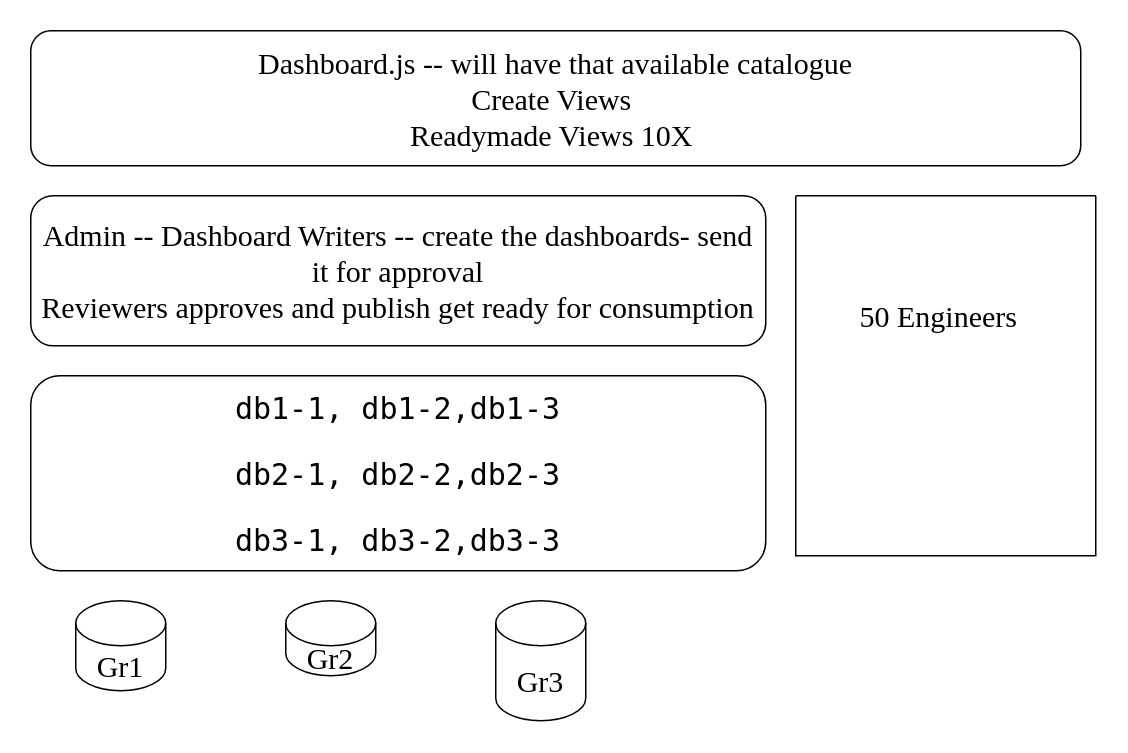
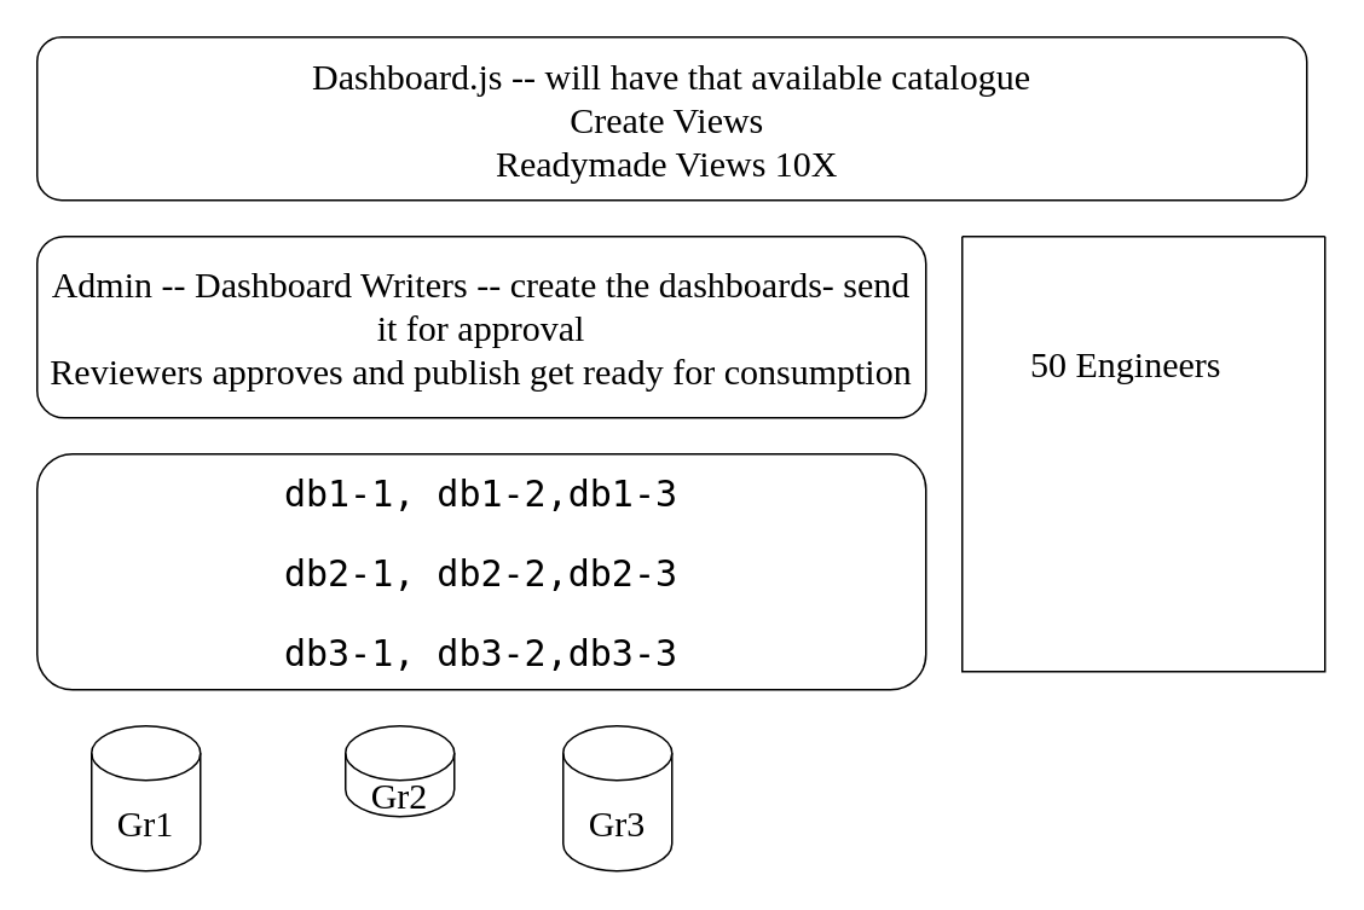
  <mxCell id="0" />
  <mxCell id="1" parent="0" />
- <mxCell id="2" value="Gr1" style="shape=cylinder3;whiteSpace=wrap;html=1;boundedLbl=1;backgroundOutline=1;size=15;hachureGap=4;fontFamily=Architects Daughter;fontSource=https%3A%2F%2Ffonts.googleapis.com%2Fcss%3Ffamily%3DArchitects%2BDaughter;fontSize=20;" vertex="1" parent="1"><mxGeometry x="50" y="400" width="60" height="60" as="geometry" /></mxCell>
+ <mxCell id="2" value="Gr1" style="shape=cylinder3;whiteSpace=wrap;html=1;boundedLbl=1;backgroundOutline=1;size=15;hachureGap=4;fontFamily=Architects Daughter;fontSource=https%3A%2F%2Ffonts.googleapis.com%2Fcss%3Ffamily%3DArchitects%2BDaughter;fontSize=20;" vertex="1" parent="1"><mxGeometry x="50" y="400" width="60" height="80" as="geometry" /></mxCell>
  <mxCell id="3" value="Gr2" style="shape=cylinder3;whiteSpace=wrap;html=1;boundedLbl=1;backgroundOutline=1;size=15;hachureGap=4;fontFamily=Architects Daughter;fontSource=https%3A%2F%2Ffonts.googleapis.com%2Fcss%3Ffamily%3DArchitects%2BDaughter;fontSize=20;" vertex="1" parent="1"><mxGeometry x="190" y="400" width="60" height="50" as="geometry" /></mxCell>
- <mxCell id="4" value="Gr3" style="shape=cylinder3;whiteSpace=wrap;html=1;boundedLbl=1;backgroundOutline=1;size=15;hachureGap=4;fontFamily=Architects Daughter;fontSource=https%3A%2F%2Ffonts.googleapis.com%2Fcss%3Ffamily%3DArchitects%2BDaughter;fontSize=20;" vertex="1" parent="1"><mxGeometry x="330" y="400" width="60" height="80" as="geometry" /></mxCell>
+ <mxCell id="4" value="Gr3" style="shape=cylinder3;whiteSpace=wrap;html=1;boundedLbl=1;backgroundOutline=1;size=15;hachureGap=4;fontFamily=Architects Daughter;fontSource=https%3A%2F%2Ffonts.googleapis.com%2Fcss%3Ffamily%3DArchitects%2BDaughter;fontSize=20;" vertex="1" parent="1"><mxGeometry x="310" y="400" width="60" height="80" as="geometry" /></mxCell>
  <mxCell id="5" value="&lt;pre&gt;db1-1, db1-2,db1-3&lt;/pre&gt;&lt;pre&gt;&lt;pre style=&quot;border-color: var(--border-color);&quot;&gt;db2-1, db2-2,db2-3&lt;/pre&gt;&lt;pre style=&quot;border-color: var(--border-color);&quot;&gt;db3-1, db3-2,db3-3&lt;/pre&gt;&lt;/pre&gt;" style="rounded=1;whiteSpace=wrap;html=1;hachureGap=4;fontFamily=Architects Daughter;fontSource=https%3A%2F%2Ffonts.googleapis.com%2Fcss%3Ffamily%3DArchitects%2BDaughter;fontSize=20;" vertex="1" parent="1"><mxGeometry x="20" y="250" width="490" height="130" as="geometry" /></mxCell>
  <mxCell id="6" value="Admin -- Dashboard Writers -- create the dashboards- send it for approval&lt;br&gt;Reviewers approves and publish get ready for consumption" style="rounded=1;whiteSpace=wrap;html=1;hachureGap=4;fontFamily=Architects Daughter;fontSource=https%3A%2F%2Ffonts.googleapis.com%2Fcss%3Ffamily%3DArchitects%2BDaughter;fontSize=20;" vertex="1" parent="1"><mxGeometry x="20" y="130" width="490" height="100" as="geometry" /></mxCell>
  <mxCell id="7" value="Dashboard.js -- will have that available catalogue&lt;br&gt;Create Views&amp;nbsp;&lt;br&gt;Readymade Views 10X&amp;nbsp;" style="rounded=1;whiteSpace=wrap;html=1;hachureGap=4;fontFamily=Architects Daughter;fontSource=https%3A%2F%2Ffonts.googleapis.com%2Fcss%3Ffamily%3DArchitects%2BDaughter;fontSize=20;" vertex="1" parent="1"><mxGeometry x="20" y="20" width="700" height="90" as="geometry" /></mxCell>
  <mxCell id="8" value="" style="swimlane;startSize=0;hachureGap=4;fontFamily=Architects Daughter;fontSource=https%3A%2F%2Ffonts.googleapis.com%2Fcss%3Ffamily%3DArchitects%2BDaughter;fontSize=20;" vertex="1" parent="1"><mxGeometry x="530" y="130" width="200" height="240" as="geometry" /></mxCell>
- <mxCell id="9" value="50 Engineers" style="text;html=1;align=center;verticalAlign=middle;resizable=0;points=[];autosize=1;strokeColor=none;fillColor=none;fontSize=20;fontFamily=Architects Daughter;hachureGap=4;fontSource=https%3A%2F%2Ffonts.googleapis.com%2Fcss%3Ffamily%3DArchitects%2BDaughter;" vertex="1" parent="8"><mxGeometry x="20" y="60" width="150" height="40" as="geometry" /></mxCell>
+ <mxCell id="9" value="50 Engineers" style="text;html=1;align=center;verticalAlign=middle;resizable=0;points=[];autosize=1;strokeColor=none;fillColor=none;fontSize=20;fontFamily=Architects Daughter;hachureGap=4;fontSource=https%3A%2F%2Ffonts.googleapis.com%2Fcss%3Ffamily%3DArchitects%2BDaughter;" vertex="1" parent="8"><mxGeometry x="15" y="50" width="150" height="40" as="geometry" /></mxCell>
